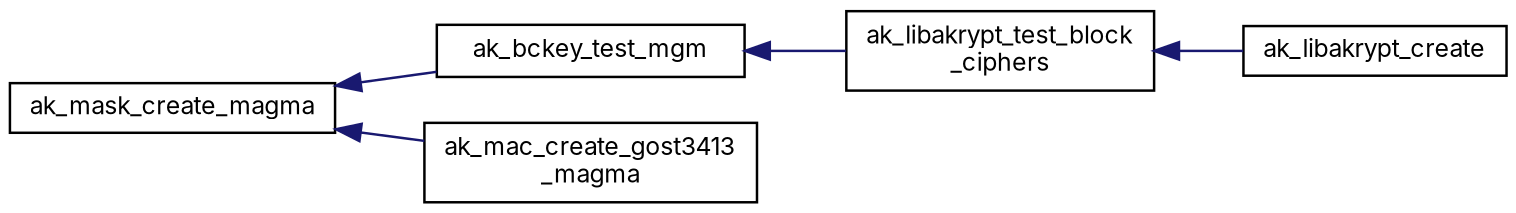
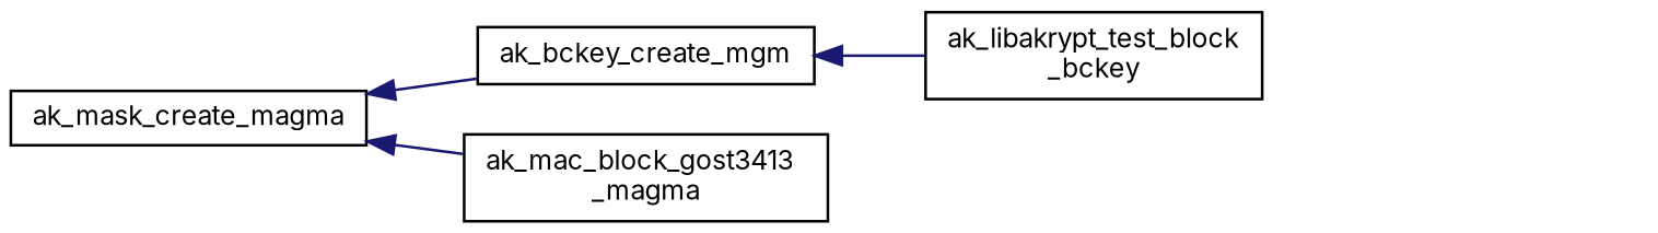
  digraph {
    fontname=Inter
    rankdir=LR
    node [color=black fillcolor=white fontname=Inter fontsize=10 shape=record style=filled]
    edge [color=midnightblue dir=back fontname=Inter fontsize=10 labelfontname=Helvetica labelfontsize=10 style=solid]
    n1 [height=0.2 label=ak_mask_create_magma width=0.4]
-   n2 [height=0.2 label=ak_bckey_test_mgm width=0.4]
-   n3 [height=0.2 label="ak_mac_create_gost3413\l_magma" width=0.4]
-   n4 [height=0.2 label="ak_libakrypt_test_block\l_ciphers" width=0.4]
-   n5 [height=0.2 label=ak_libakrypt_create width=0.4]
+   n2 [height=0.2 label=ak_bckey_create_mgm width=0.4]
+   n3 [height=0.2 label="ak_mac_block_gost3413\l_magma" width=0.4]
+   n4 [height=0.2 label="ak_libakrypt_test_block\l_bckey" width=0.4]
    n1 -> n2
    n1 -> n3
    n2 -> n4
-   n4 -> n5
  }
